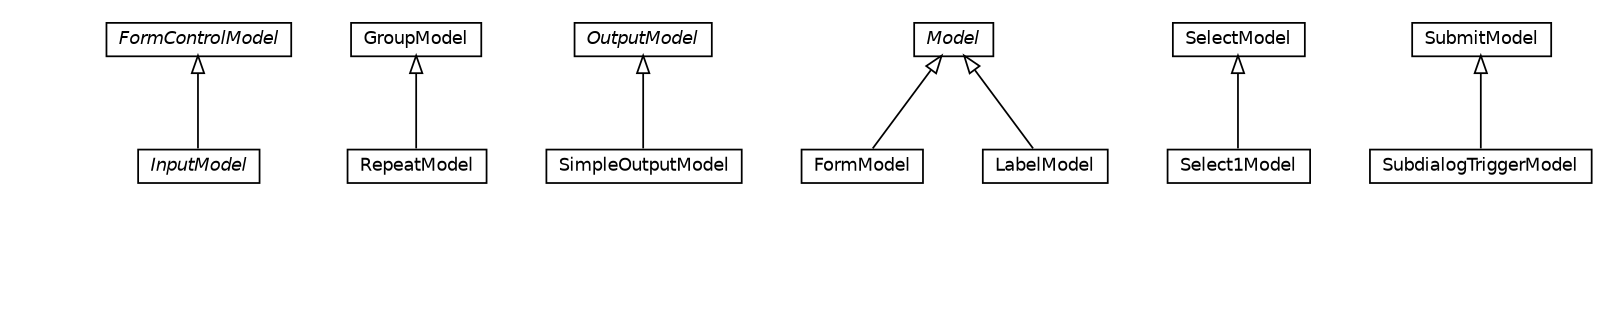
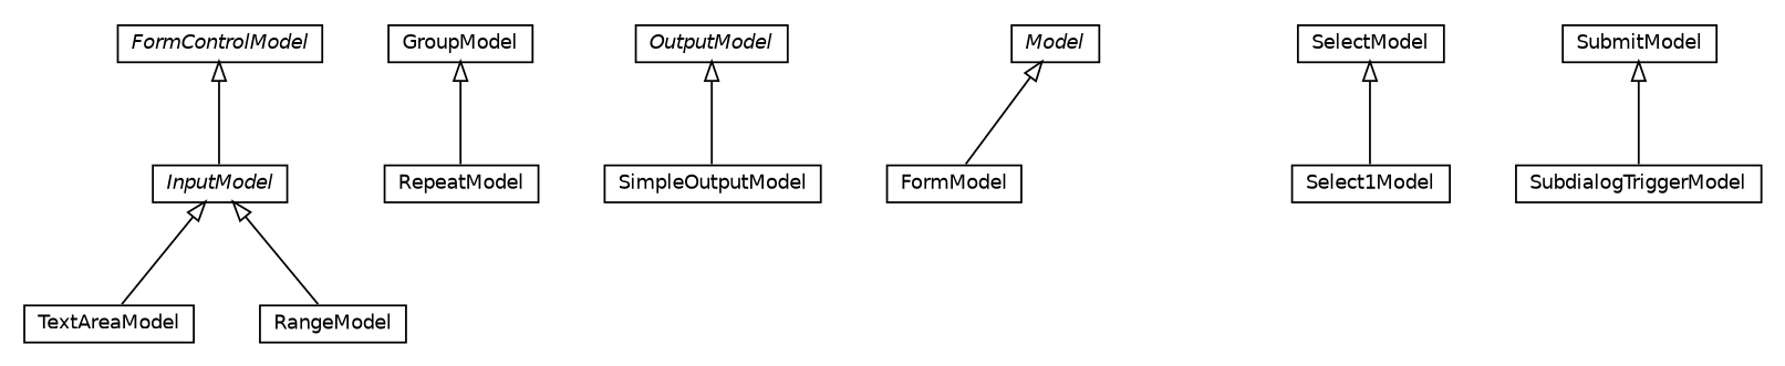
  digraph {
    nodesep=0.25
    ranksep=0.5
    node [fontcolor=black fontname=Helvetica fontsize=10.0 shape=plaintext]
    edge [arrowtail=empty dir=back fontname=Helvetica fontsize=10 headport=p labelfontname=Helvetica labelfontsize=10 tailport=p]
+   n1 [label=<<table title="org.universAAL.ui.handler.web.html.model.TextAreaModel" border="0" cellborder="1" cellspacing="0" cellpadding="2" port="p" href="./TextAreaModel.html"> 		<tr><td><table border="0" cellspacing="0" cellpadding="1"> <tr><td align="center" balign="center"> TextAreaModel </td></tr> 		</table></td></tr> 		</table>>]
+   n2 [label=<<table title="org.universAAL.ui.handler.web.html.model.RangeModel" border="0" cellborder="1" cellspacing="0" cellpadding="2" port="p" href="./RangeModel.html"> 		<tr><td><table border="0" cellspacing="0" cellpadding="1"> <tr><td align="center" balign="center"> RangeModel </td></tr> 		</table></td></tr> 		</table>>]
    n3 [label=<<table title="org.universAAL.ui.handler.web.html.model.RepeatModel" border="0" cellborder="1" cellspacing="0" cellpadding="2" port="p" href="./RepeatModel.html"> 		<tr><td><table border="0" cellspacing="0" cellpadding="1"> <tr><td align="center" balign="center"> RepeatModel </td></tr> 		</table></td></tr> 		</table>>]
    n4 [label=<<table title="org.universAAL.ui.handler.web.html.model.GroupModel" border="0" cellborder="1" cellspacing="0" cellpadding="2" port="p" href="./GroupModel.html"> 		<tr><td><table border="0" cellspacing="0" cellpadding="1"> <tr><td align="center" balign="center"> GroupModel </td></tr> 		</table></td></tr> 		</table>>]
    n5 [label=<<table title="org.universAAL.ui.handler.web.html.model.SimpleOutputModel" border="0" cellborder="1" cellspacing="0" cellpadding="2" port="p" href="./SimpleOutputModel.html"> 		<tr><td><table border="0" cellspacing="0" cellpadding="1"> <tr><td align="center" balign="center"> SimpleOutputModel </td></tr> 		</table></td></tr> 		</table>>]
    n6 [label=<<table title="org.universAAL.ui.handler.web.html.model.FormModel" border="0" cellborder="1" cellspacing="0" cellpadding="2" port="p" href="./FormModel.html"> 		<tr><td><table border="0" cellspacing="0" cellpadding="1"> <tr><td align="center" balign="center"> FormModel </td></tr> 		</table></td></tr> 		</table>>]
    n7 [label=<<table title="org.universAAL.ui.handler.web.html.model.InputModel" border="0" cellborder="1" cellspacing="0" cellpadding="2" port="p" href="./InputModel.html"> 		<tr><td><table border="0" cellspacing="0" cellpadding="1"> <tr><td align="center" balign="center"><font face="Helvetica-Oblique"> InputModel </font></td></tr> 		</table></td></tr> 		</table>>]
    n8 [label=<<table title="org.universAAL.ui.handler.web.html.model.SelectModel" border="0" cellborder="1" cellspacing="0" cellpadding="2" port="p" href="./SelectModel.html"> 		<tr><td><table border="0" cellspacing="0" cellpadding="1"> <tr><td align="center" balign="center"> SelectModel </td></tr> 		</table></td></tr> 		</table>>]
    n9 [label=<<table title="org.universAAL.ui.handler.web.html.model.Select1Model" border="0" cellborder="1" cellspacing="0" cellpadding="2" port="p" href="./Select1Model.html"> 		<tr><td><table border="0" cellspacing="0" cellpadding="1"> <tr><td align="center" balign="center"> Select1Model </td></tr> 		</table></td></tr> 		</table>>]
    n10 [label=<<table title="org.universAAL.ui.handler.web.html.model.SubmitModel" border="0" cellborder="1" cellspacing="0" cellpadding="2" port="p" href="./SubmitModel.html"> 		<tr><td><table border="0" cellspacing="0" cellpadding="1"> <tr><td align="center" balign="center"> SubmitModel </td></tr> 		</table></td></tr> 		</table>>]
    n11 [label=<<table title="org.universAAL.ui.handler.web.html.model.SubdialogTriggerModel" border="0" cellborder="1" cellspacing="0" cellpadding="2" port="p" href="./SubdialogTriggerModel.html"> 		<tr><td><table border="0" cellspacing="0" cellpadding="1"> <tr><td align="center" balign="center"> SubdialogTriggerModel </td></tr> 		</table></td></tr> 		</table>>]
-   n12 [label=<<table title="org.universAAL.ui.handler.web.html.model.LabelModel" border="0" cellborder="1" cellspacing="0" cellpadding="2" port="p" href="./LabelModel.html"> 		<tr><td><table border="0" cellspacing="0" cellpadding="1"> <tr><td align="center" balign="center"> LabelModel </td></tr> 		</table></td></tr> 		</table>>]
    n13 [label=<<table title="org.universAAL.ui.handler.web.html.model.Model" border="0" cellborder="1" cellspacing="0" cellpadding="2" port="p" href="./Model.html"> 		<tr><td><table border="0" cellspacing="0" cellpadding="1"> <tr><td align="center" balign="center"><font face="Helvetica-Oblique"> Model </font></td></tr> 		</table></td></tr> 		</table>>]
    n14 [label=<<table title="org.universAAL.ui.handler.web.html.model.FormControlModel" border="0" cellborder="1" cellspacing="0" cellpadding="2" port="p" href="./FormControlModel.html"> 		<tr><td><table border="0" cellspacing="0" cellpadding="1"> <tr><td align="center" balign="center"><font face="Helvetica-Oblique"> FormControlModel </font></td></tr> 		</table></td></tr> 		</table>>]
    n15 [label=<<table title="org.universAAL.ui.handler.web.html.model.OutputModel" border="0" cellborder="1" cellspacing="0" cellpadding="2" port="p" href="./OutputModel.html"> 		<tr><td><table border="0" cellspacing="0" cellpadding="1"> <tr><td align="center" balign="center"><font face="Helvetica-Oblique"> OutputModel </font></td></tr> 		</table></td></tr> 		</table>>]
    n4 -> n3
+   n7 -> n1
+   n7 -> n2
    n8 -> n9
    n10 -> n11
    n13 -> n6
-   n13 -> n12
    n14 -> n7
    n15 -> n5
  }
